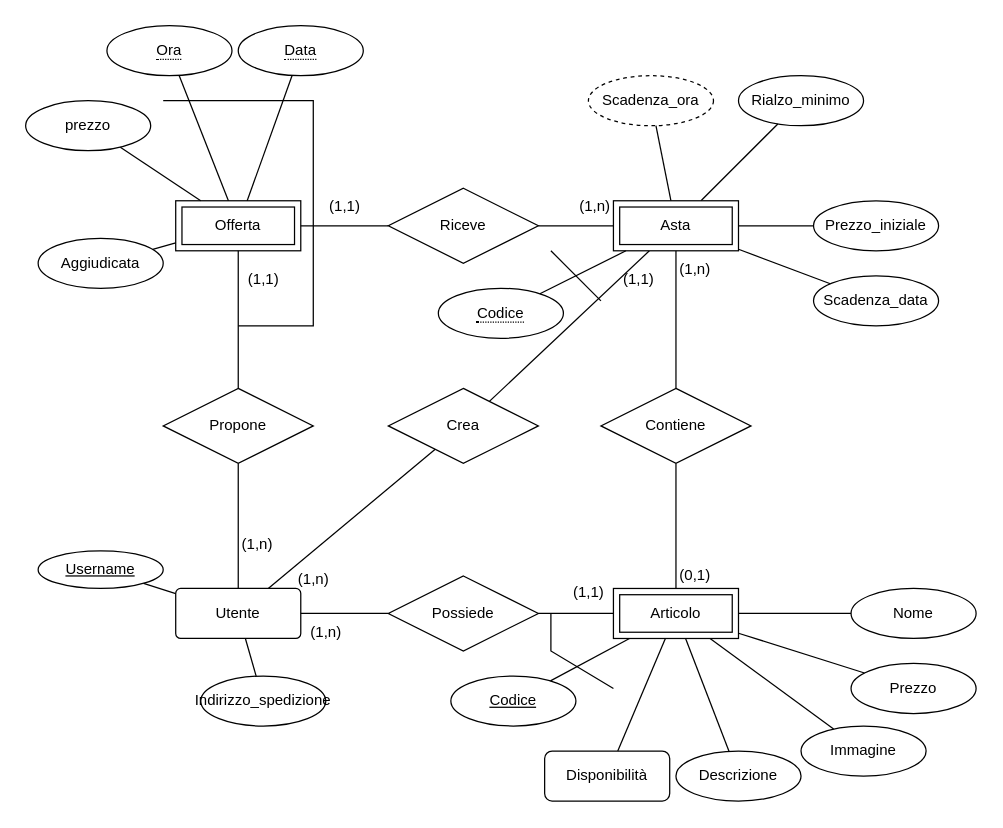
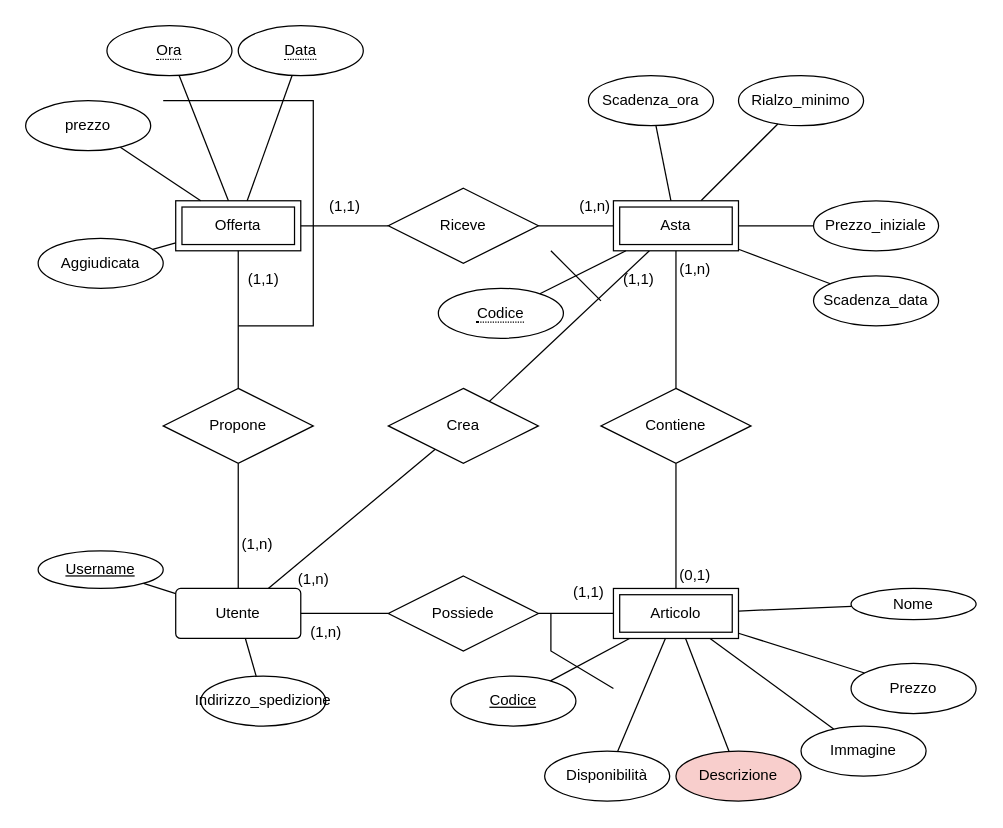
  <mxCell id="0" />
  <mxCell id="1" parent="0" />
  <mxCell id="2" value="Utente" style="rounded=1;arcSize=10;whiteSpace=wrap;html=1;align=center;" parent="1" vertex="1"><mxGeometry x="140" y="470" width="100" height="40" as="geometry" /></mxCell>
  <mxCell id="3" value="&lt;div&gt;Codice&lt;/div&gt;" style="ellipse;whiteSpace=wrap;html=1;align=center;fontStyle=4;" parent="1" vertex="1"><mxGeometry x="360" y="540" width="100" height="40" as="geometry" /></mxCell>
  <mxCell id="4" value="Prezzo" style="ellipse;whiteSpace=wrap;html=1;align=center;" parent="1" vertex="1"><mxGeometry x="680" y="530" width="100" height="40" as="geometry" /></mxCell>
  <mxCell id="5" value="Immagine" style="ellipse;whiteSpace=wrap;html=1;align=center;" parent="1" vertex="1"><mxGeometry x="640" y="580" width="100" height="40" as="geometry" /></mxCell>
- <mxCell id="6" value="Descrizione" style="ellipse;whiteSpace=wrap;html=1;align=center;" parent="1" vertex="1"><mxGeometry x="540" y="600" width="100" height="40" as="geometry" /></mxCell>
- <mxCell id="7" value="Nome" style="ellipse;whiteSpace=wrap;html=1;align=center;" parent="1" vertex="1"><mxGeometry x="680" y="470" width="100" height="40" as="geometry" /></mxCell>
+ <mxCell id="6" value="Descrizione" style="ellipse;whiteSpace=wrap;html=1;align=center;fillColor=#f8cecc;" parent="1" vertex="1"><mxGeometry x="540" y="600" width="100" height="40" as="geometry" /></mxCell>
+ <mxCell id="7" value="Nome" style="ellipse;whiteSpace=wrap;html=1;align=center;" parent="1" vertex="1"><mxGeometry x="680" y="470" width="100" height="25" as="geometry" /></mxCell>
  <mxCell id="8" value="Contiene" style="shape=rhombus;perimeter=rhombusPerimeter;whiteSpace=wrap;html=1;align=center;" parent="1" vertex="1"><mxGeometry x="480" y="310" width="120" height="60" as="geometry" /></mxCell>
  <mxCell id="9" value="" style="endArrow=none;html=1;rounded=0;exitX=0.5;exitY=1;exitDx=0;exitDy=0;" parent="1" target="8" edge="1"><mxGeometry relative="1" as="geometry"><mxPoint x="540" y="200" as="sourcePoint" /><mxPoint x="510" y="440" as="targetPoint" /></mxGeometry></mxCell>
  <mxCell id="10" value="(1,n)" style="text;html=1;align=center;verticalAlign=middle;resizable=0;points=[];autosize=1;strokeColor=none;fillColor=none;" parent="1" vertex="1"><mxGeometry x="530" y="200" width="50" height="30" as="geometry" /></mxCell>
  <mxCell id="11" value="" style="endArrow=none;html=1;rounded=0;entryX=0.5;entryY=1;entryDx=0;entryDy=0;exitX=0.5;exitY=0;exitDx=0;exitDy=0;" parent="1" target="8" edge="1"><mxGeometry relative="1" as="geometry"><mxPoint x="540" y="470" as="sourcePoint" /><mxPoint x="510" y="440" as="targetPoint" /></mxGeometry></mxCell>
  <mxCell id="12" value="(0,1)" style="text;html=1;align=center;verticalAlign=middle;resizable=0;points=[];autosize=1;strokeColor=none;fillColor=none;" parent="1" vertex="1"><mxGeometry x="530" y="445" width="50" height="30" as="geometry" /></mxCell>
  <mxCell id="13" value="prezzo" style="ellipse;whiteSpace=wrap;html=1;align=center;" parent="1" vertex="1"><mxGeometry x="20" y="80" width="100" height="40" as="geometry" /></mxCell>
- <mxCell id="14" value="Disponibilità" style="whiteSpace=wrap;html=1;align=center;rounded=1;" parent="1" vertex="1"><mxGeometry x="435" y="600" width="100" height="40" as="geometry" /></mxCell>
- <mxCell id="15" value="&lt;div&gt;Scadenza_ora&lt;/div&gt;" style="ellipse;whiteSpace=wrap;html=1;align=center;dashed=1;" parent="1" vertex="1"><mxGeometry x="470" y="60" width="100" height="40" as="geometry" /></mxCell>
+ <mxCell id="14" value="Disponibilità" style="ellipse;whiteSpace=wrap;html=1;align=center;" parent="1" vertex="1"><mxGeometry x="435" y="600" width="100" height="40" as="geometry" /></mxCell>
+ <mxCell id="15" value="&lt;div&gt;Scadenza_ora&lt;/div&gt;" style="ellipse;whiteSpace=wrap;html=1;align=center;" parent="1" vertex="1"><mxGeometry x="470" y="60" width="100" height="40" as="geometry" /></mxCell>
  <mxCell id="16" value="Scadenza_data" style="ellipse;whiteSpace=wrap;html=1;align=center;" parent="1" vertex="1"><mxGeometry x="650" y="220" width="100" height="40" as="geometry" /></mxCell>
  <mxCell id="17" value="Rialzo_minimo" style="ellipse;whiteSpace=wrap;html=1;align=center;" parent="1" vertex="1"><mxGeometry x="590" y="60" width="100" height="40" as="geometry" /></mxCell>
  <mxCell id="18" value="&lt;div&gt;Prezzo_iniziale&lt;/div&gt;" style="ellipse;whiteSpace=wrap;html=1;align=center;" parent="1" vertex="1"><mxGeometry x="650" y="160" width="100" height="40" as="geometry" /></mxCell>
  <mxCell id="19" value="&lt;div&gt;Indirizzo_spedizione&lt;/div&gt;" style="ellipse;whiteSpace=wrap;html=1;align=center;" parent="1" vertex="1"><mxGeometry x="160" y="540" width="100" height="40" as="geometry" /></mxCell>
  <mxCell id="20" value="Aggiudicata" style="ellipse;whiteSpace=wrap;html=1;align=center;" parent="1" vertex="1"><mxGeometry x="30" y="190" width="100" height="40" as="geometry" /></mxCell>
  <mxCell id="21" value="Username" style="ellipse;whiteSpace=wrap;html=1;align=center;fontStyle=4;" parent="1" vertex="1"><mxGeometry x="30" y="440" width="100" height="30" as="geometry" /></mxCell>
  <mxCell id="22" value="Riceve" style="shape=rhombus;perimeter=rhombusPerimeter;whiteSpace=wrap;html=1;align=center;" parent="1" vertex="1"><mxGeometry x="310" y="150" width="120" height="60" as="geometry" /></mxCell>
  <mxCell id="23" value="Propone" style="shape=rhombus;perimeter=rhombusPerimeter;whiteSpace=wrap;html=1;align=center;" parent="1" vertex="1"><mxGeometry x="130" y="310" width="120" height="60" as="geometry" /></mxCell>
  <mxCell id="24" value="" style="endArrow=none;html=1;rounded=0;" parent="1" source="2" target="19" edge="1"><mxGeometry relative="1" as="geometry"><mxPoint x="350" y="350" as="sourcePoint" /><mxPoint x="510" y="350" as="targetPoint" /></mxGeometry></mxCell>
  <mxCell id="25" value="" style="endArrow=none;html=1;rounded=0;entryX=0.5;entryY=1;entryDx=0;entryDy=0;" parent="1" source="2" target="23" edge="1"><mxGeometry relative="1" as="geometry"><mxPoint x="350" y="350" as="sourcePoint" /><mxPoint x="510" y="350" as="targetPoint" /></mxGeometry></mxCell>
  <mxCell id="26" value="" style="endArrow=none;html=1;rounded=0;" parent="1" target="22" edge="1"><mxGeometry relative="1" as="geometry"><mxPoint x="490" y="180" as="sourcePoint" /><mxPoint x="510" y="350" as="targetPoint" /></mxGeometry></mxCell>
  <mxCell id="27" value="" style="endArrow=none;html=1;rounded=0;" parent="1" source="17" edge="1"><mxGeometry relative="1" as="geometry"><mxPoint x="350" y="350" as="sourcePoint" /><mxPoint x="560" y="160" as="targetPoint" /></mxGeometry></mxCell>
  <mxCell id="28" value="" style="endArrow=none;html=1;rounded=0;" parent="1" source="15" edge="1"><mxGeometry relative="1" as="geometry"><mxPoint x="350" y="350" as="sourcePoint" /><mxPoint x="536" y="160" as="targetPoint" /></mxGeometry></mxCell>
  <mxCell id="29" value="" style="endArrow=none;html=1;rounded=0;" parent="1" source="18" edge="1"><mxGeometry relative="1" as="geometry"><mxPoint x="350" y="350" as="sourcePoint" /><mxPoint x="590" y="180" as="targetPoint" /></mxGeometry></mxCell>
  <mxCell id="30" value="" style="endArrow=none;html=1;rounded=0;" parent="1" source="16" edge="1"><mxGeometry relative="1" as="geometry"><mxPoint x="350" y="350" as="sourcePoint" /><mxPoint x="590" y="198.75" as="targetPoint" /></mxGeometry></mxCell>
  <mxCell id="31" value="" style="endArrow=none;html=1;rounded=0;" parent="1" source="2" target="21" edge="1"><mxGeometry relative="1" as="geometry"><mxPoint x="350" y="360" as="sourcePoint" /><mxPoint x="510" y="360" as="targetPoint" /></mxGeometry></mxCell>
  <mxCell id="32" value="(1,n)" style="text;html=1;align=center;verticalAlign=middle;resizable=0;points=[];autosize=1;strokeColor=none;fillColor=none;" parent="1" vertex="1"><mxGeometry x="180" y="420" width="50" height="30" as="geometry" /></mxCell>
  <mxCell id="33" value="(1,1)" style="text;html=1;align=center;verticalAlign=middle;resizable=0;points=[];autosize=1;strokeColor=none;fillColor=none;" parent="1" vertex="1"><mxGeometry x="185" y="208" width="50" height="30" as="geometry" /></mxCell>
  <mxCell id="34" value="(1,1)" style="text;html=1;align=center;verticalAlign=middle;resizable=0;points=[];autosize=1;strokeColor=none;fillColor=none;" parent="1" vertex="1"><mxGeometry x="250" y="150" width="50" height="30" as="geometry" /></mxCell>
  <mxCell id="35" value="(1,n)" style="text;html=1;align=center;verticalAlign=middle;resizable=0;points=[];autosize=1;strokeColor=none;fillColor=none;" parent="1" vertex="1"><mxGeometry x="450" y="150" width="50" height="30" as="geometry" /></mxCell>
  <mxCell id="36" value="Crea" style="shape=rhombus;perimeter=rhombusPerimeter;whiteSpace=wrap;html=1;align=center;" parent="1" vertex="1"><mxGeometry x="310" y="310" width="120" height="60" as="geometry" /></mxCell>
  <mxCell id="37" value="" style="endArrow=none;html=1;rounded=0;" parent="1" source="36" edge="1"><mxGeometry relative="1" as="geometry"><mxPoint x="350" y="440" as="sourcePoint" /><mxPoint x="518.75" y="200" as="targetPoint" /></mxGeometry></mxCell>
  <mxCell id="38" value="" style="endArrow=none;html=1;rounded=0;" parent="1" source="2" target="36" edge="1"><mxGeometry relative="1" as="geometry"><mxPoint x="350" y="440" as="sourcePoint" /><mxPoint x="510" y="440" as="targetPoint" /></mxGeometry></mxCell>
  <mxCell id="39" value="(1,n)" style="text;html=1;align=center;verticalAlign=middle;resizable=0;points=[];autosize=1;strokeColor=none;fillColor=none;" parent="1" vertex="1"><mxGeometry x="225" y="448" width="50" height="30" as="geometry" /></mxCell>
  <mxCell id="40" value="(1,1)" style="text;html=1;align=center;verticalAlign=middle;resizable=0;points=[];autosize=1;strokeColor=none;fillColor=none;" parent="1" vertex="1"><mxGeometry x="485" y="208" width="50" height="30" as="geometry" /></mxCell>
  <mxCell id="41" value="Asta" style="shape=ext;margin=3;double=1;whiteSpace=wrap;html=1;align=center;" parent="1" vertex="1"><mxGeometry x="490" y="160" width="100" height="40" as="geometry" /></mxCell>
  <mxCell id="42" value="Offerta" style="shape=ext;margin=3;double=1;whiteSpace=wrap;html=1;align=center;" parent="1" vertex="1"><mxGeometry x="140" y="160" width="100" height="40" as="geometry" /></mxCell>
  <mxCell id="43" value="" style="endArrow=none;html=1;rounded=0;" parent="1" source="42" target="22" edge="1"><mxGeometry relative="1" as="geometry"><mxPoint x="350" y="440" as="sourcePoint" /><mxPoint x="510" y="440" as="targetPoint" /></mxGeometry></mxCell>
  <mxCell id="44" value="" style="endArrow=none;html=1;rounded=0;" parent="1" source="42" target="13" edge="1"><mxGeometry relative="1" as="geometry"><mxPoint x="310" y="420" as="sourcePoint" /><mxPoint x="470" y="420" as="targetPoint" /></mxGeometry></mxCell>
  <mxCell id="45" value="" style="endArrow=none;html=1;rounded=0;" parent="1" source="20" target="42" edge="1"><mxGeometry relative="1" as="geometry"><mxPoint x="350" y="440" as="sourcePoint" /><mxPoint x="510" y="440" as="targetPoint" /></mxGeometry></mxCell>
  <mxCell id="46" value="" style="endArrow=none;html=1;rounded=0;" parent="1" source="42" target="23" edge="1"><mxGeometry relative="1" as="geometry"><mxPoint x="350" y="440" as="sourcePoint" /><mxPoint x="510" y="440" as="targetPoint" /></mxGeometry></mxCell>
  <mxCell id="47" value="&lt;span style=&quot;border-bottom: 1px dotted&quot;&gt;Codice&lt;/span&gt;" style="ellipse;whiteSpace=wrap;html=1;align=center;" parent="1" vertex="1"><mxGeometry x="350" y="230" width="100" height="40" as="geometry" /></mxCell>
  <mxCell id="48" value="&lt;span style=&quot;border-bottom: 1px dotted&quot;&gt;Ora&lt;/span&gt;" style="ellipse;whiteSpace=wrap;html=1;align=center;" parent="1" vertex="1"><mxGeometry x="85" y="20" width="100" height="40" as="geometry" /></mxCell>
  <mxCell id="49" value="&lt;span style=&quot;border-bottom: 1px dotted&quot;&gt;Data&lt;/span&gt;" style="ellipse;whiteSpace=wrap;html=1;align=center;" parent="1" vertex="1"><mxGeometry x="190" y="20" width="100" height="40" as="geometry" /></mxCell>
  <mxCell id="50" value="" style="endArrow=none;html=1;rounded=0;" parent="1" source="47" target="41" edge="1"><mxGeometry relative="1" as="geometry"><mxPoint x="350" y="440" as="sourcePoint" /><mxPoint x="510" y="440" as="targetPoint" /></mxGeometry></mxCell>
  <mxCell id="51" value="" style="endArrow=none;html=1;rounded=0;" parent="1" source="48" target="42" edge="1"><mxGeometry relative="1" as="geometry"><mxPoint x="350" y="440" as="sourcePoint" /><mxPoint x="510" y="440" as="targetPoint" /></mxGeometry></mxCell>
  <mxCell id="52" value="" style="endArrow=none;html=1;rounded=0;" parent="1" source="49" target="42" edge="1"><mxGeometry relative="1" as="geometry"><mxPoint x="350" y="440" as="sourcePoint" /><mxPoint x="510" y="440" as="targetPoint" /></mxGeometry></mxCell>
  <mxCell id="53" value="" style="endArrow=none;html=1;rounded=0;" parent="1" edge="1"><mxGeometry relative="1" as="geometry"><mxPoint x="190" y="260" as="sourcePoint" /><mxPoint x="130" y="80" as="targetPoint" /><Array as="points"><mxPoint x="250" y="260" /><mxPoint x="250" y="80" /></Array></mxGeometry></mxCell>
  <mxCell id="54" value="" style="endArrow=none;html=1;rounded=0;" parent="1" edge="1"><mxGeometry relative="1" as="geometry"><mxPoint x="440" y="200" as="sourcePoint" /><mxPoint x="480" y="240" as="targetPoint" /></mxGeometry></mxCell>
  <mxCell id="55" value="Possiede" style="shape=rhombus;perimeter=rhombusPerimeter;whiteSpace=wrap;html=1;align=center;" vertex="1" parent="1"><mxGeometry x="310" y="460" width="120" height="60" as="geometry" /></mxCell>
  <mxCell id="56" value="" style="endArrow=none;html=1;rounded=0;" edge="1" parent="1" source="2" target="55"><mxGeometry relative="1" as="geometry"><mxPoint x="350" y="440" as="sourcePoint" /><mxPoint x="510" y="440" as="targetPoint" /></mxGeometry></mxCell>
  <mxCell id="57" value="" style="endArrow=none;html=1;rounded=0;" edge="1" parent="1" source="55"><mxGeometry relative="1" as="geometry"><mxPoint x="350" y="440" as="sourcePoint" /><mxPoint x="490" y="490" as="targetPoint" /></mxGeometry></mxCell>
  <mxCell id="58" value="(1,1)" style="text;html=1;align=center;verticalAlign=middle;resizable=0;points=[];autosize=1;strokeColor=none;fillColor=none;" vertex="1" parent="1"><mxGeometry x="445" y="458" width="50" height="30" as="geometry" /></mxCell>
  <mxCell id="59" value="(1,n)" style="text;html=1;align=center;verticalAlign=middle;resizable=0;points=[];autosize=1;strokeColor=none;fillColor=none;" vertex="1" parent="1"><mxGeometry x="235" y="490" width="50" height="30" as="geometry" /></mxCell>
  <mxCell id="60" value="Articolo" style="shape=ext;margin=3;double=1;whiteSpace=wrap;html=1;align=center;" vertex="1" parent="1"><mxGeometry x="490" y="470" width="100" height="40" as="geometry" /></mxCell>
  <mxCell id="61" value="" style="endArrow=none;html=1;rounded=0;" edge="1" parent="1" source="3" target="60"><mxGeometry relative="1" as="geometry"><mxPoint x="350" y="440" as="sourcePoint" /><mxPoint x="510" y="440" as="targetPoint" /></mxGeometry></mxCell>
  <mxCell id="62" value="" style="endArrow=none;html=1;rounded=0;" edge="1" parent="1" source="7" target="60"><mxGeometry relative="1" as="geometry"><mxPoint x="350" y="440" as="sourcePoint" /><mxPoint x="510" y="440" as="targetPoint" /></mxGeometry></mxCell>
  <mxCell id="63" value="" style="endArrow=none;html=1;rounded=0;" edge="1" parent="1" source="60" target="4"><mxGeometry relative="1" as="geometry"><mxPoint x="540" y="490" as="sourcePoint" /><mxPoint x="510" y="440" as="targetPoint" /></mxGeometry></mxCell>
  <mxCell id="64" value="" style="endArrow=none;html=1;rounded=0;" edge="1" parent="1" source="60" target="5"><mxGeometry relative="1" as="geometry"><mxPoint x="350" y="440" as="sourcePoint" /><mxPoint x="510" y="440" as="targetPoint" /></mxGeometry></mxCell>
  <mxCell id="65" value="" style="endArrow=none;html=1;rounded=0;" edge="1" parent="1" source="60" target="6"><mxGeometry relative="1" as="geometry"><mxPoint x="350" y="440" as="sourcePoint" /><mxPoint x="510" y="440" as="targetPoint" /></mxGeometry></mxCell>
  <mxCell id="66" value="" style="endArrow=none;html=1;rounded=0;" edge="1" parent="1" source="60" target="14"><mxGeometry relative="1" as="geometry"><mxPoint x="350" y="440" as="sourcePoint" /><mxPoint x="510" y="440" as="targetPoint" /></mxGeometry></mxCell>
  <mxCell id="67" value="" style="endArrow=none;html=1;rounded=0;" edge="1" parent="1"><mxGeometry relative="1" as="geometry"><mxPoint x="440" y="490" as="sourcePoint" /><mxPoint x="490" y="550" as="targetPoint" /><Array as="points"><mxPoint x="440" y="520" /></Array></mxGeometry></mxCell>
